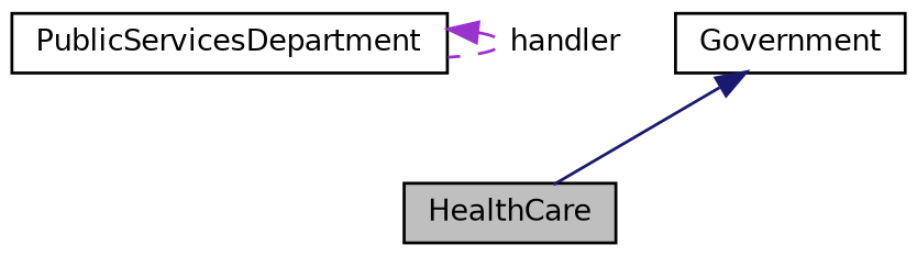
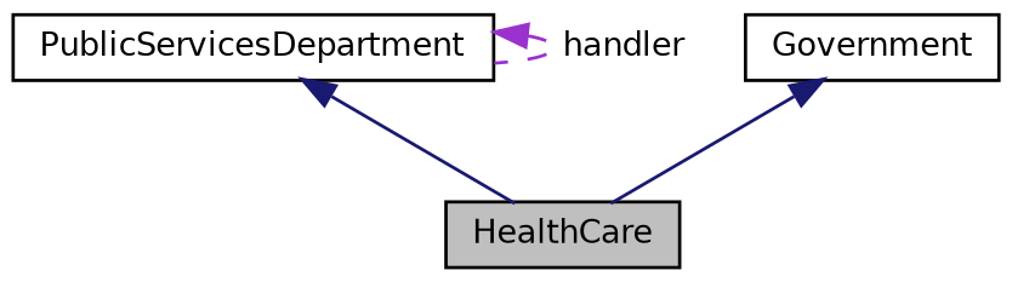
  digraph {
    node [color=black fillcolor=white fontname=Helvetica fontsize=10 shape=record style=filled]
    edge [color=midnightblue dir=back fontname=Helvetica fontsize=10 labelfontname=Helvetica labelfontsize=10 style=solid]
    n1 [fillcolor=grey75 fontcolor=black height=0.2 label=HealthCare width=0.4]
    n2 [height=0.2 label=PublicServicesDepartment width=0.4]
    n3 [height=0.2 label=Government width=0.4]
+   n2 -> n1
    n2 -> n2 [color=darkorchid3 label=" handler" style=dashed]
    n3 -> n1
  }
